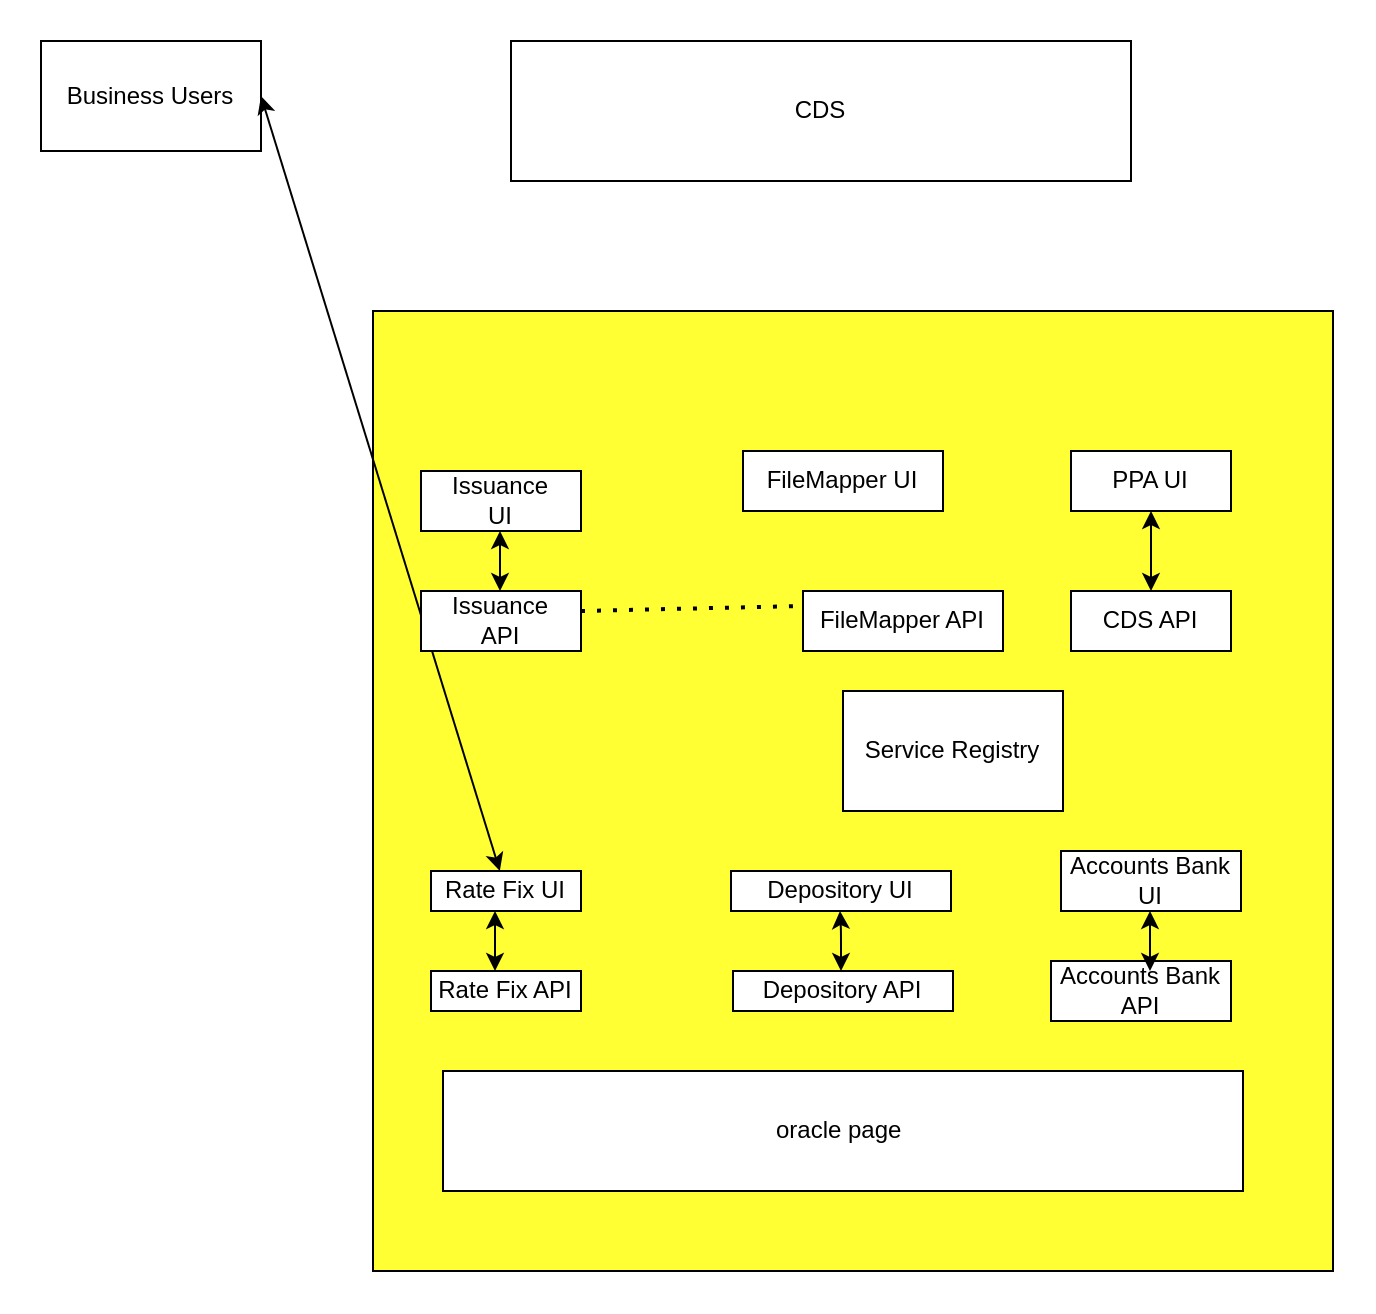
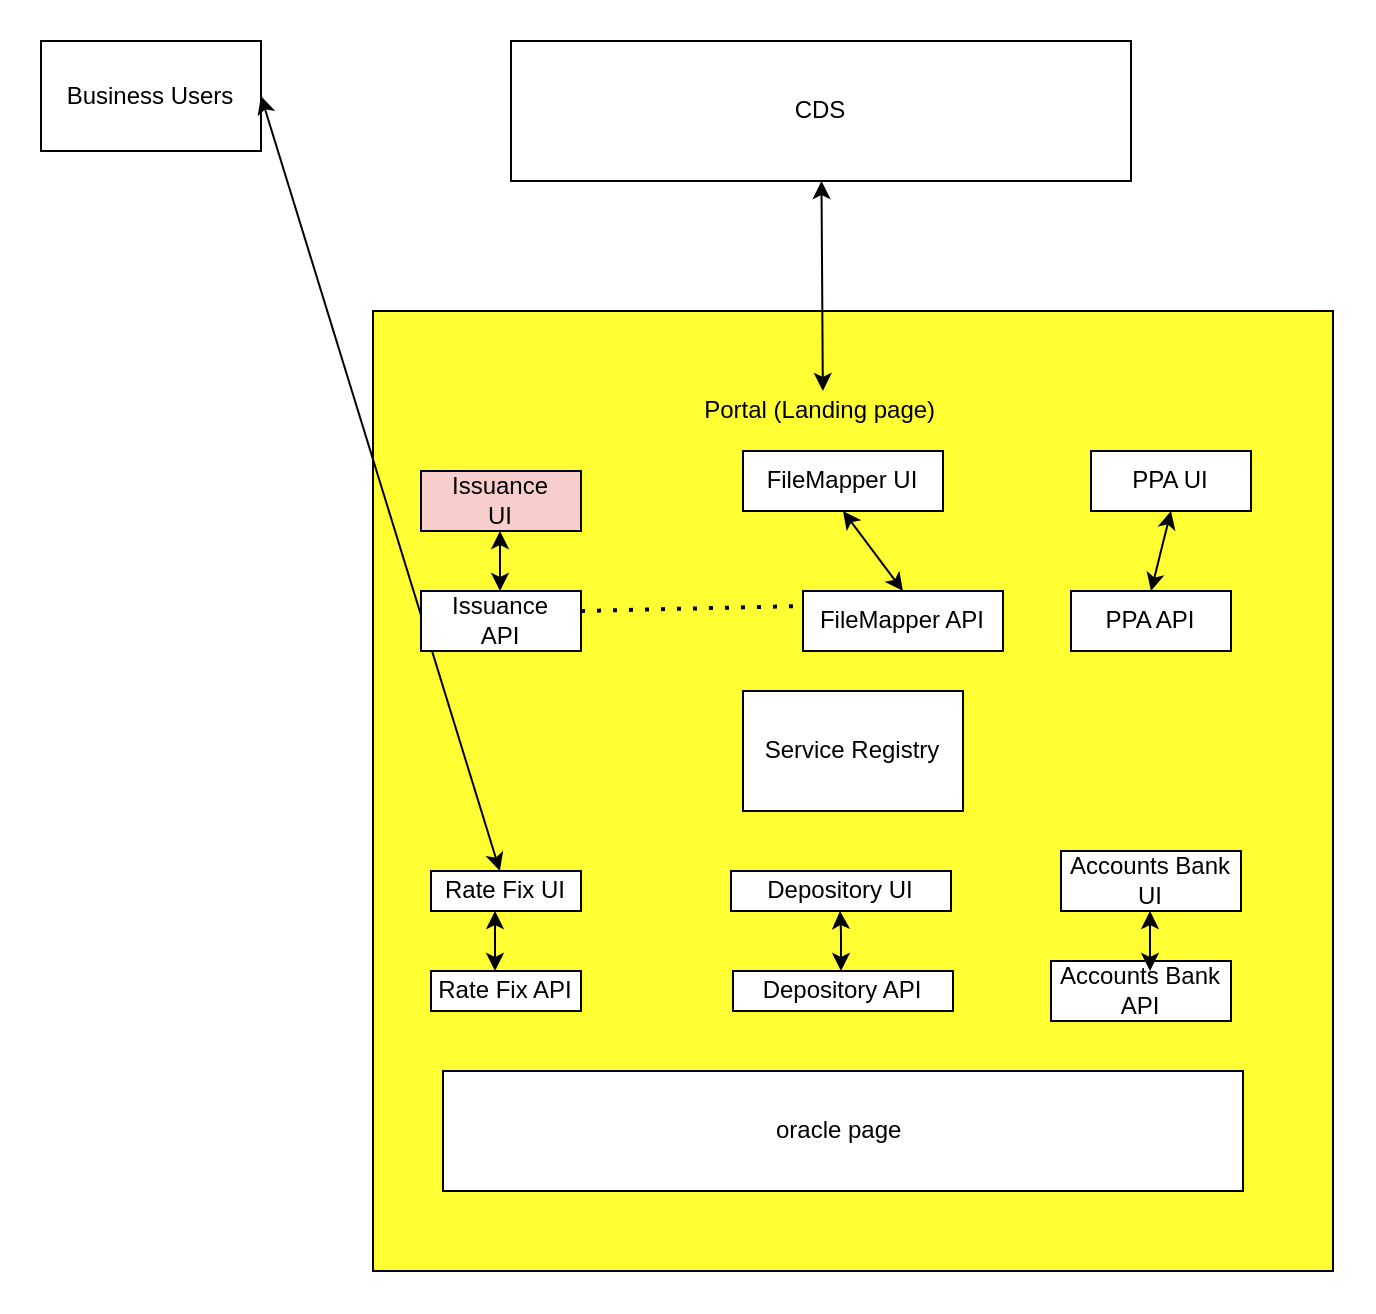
  <mxCell id="0" />
  <mxCell id="1" parent="0" />
  <mxCell id="2" value="CDS" style="rounded=0;whiteSpace=wrap;html=1;" parent="1" vertex="1"><mxGeometry x="255" y="20" width="310" height="70" as="geometry" /></mxCell>
  <mxCell id="3" value="Business Users&lt;br&gt;" style="rounded=0;whiteSpace=wrap;html=1;" parent="1" vertex="1"><mxGeometry x="20" y="20" width="110" height="55" as="geometry" /></mxCell>
  <mxCell id="4" value="" style="whiteSpace=wrap;html=1;aspect=fixed;fillColor=#FFFF33;" parent="1" vertex="1"><mxGeometry x="186" y="155" width="480" height="480" as="geometry" /></mxCell>
- <mxCell id="5" value="Issuance&lt;br&gt;UI&lt;br&gt;" style="rounded=0;whiteSpace=wrap;html=1;" parent="1" vertex="1"><mxGeometry x="210" y="235" width="80" height="30" as="geometry" /></mxCell>
+ <mxCell id="5" value="Issuance&lt;br&gt;UI&lt;br&gt;" style="rounded=0;whiteSpace=wrap;html=1;fillColor=#f8cecc;" parent="1" vertex="1"><mxGeometry x="210" y="235" width="80" height="30" as="geometry" /></mxCell>
  <mxCell id="6" value="FileMapper UI" style="rounded=0;whiteSpace=wrap;html=1;" parent="1" vertex="1"><mxGeometry x="371" y="225" width="100" height="30" as="geometry" /></mxCell>
  <mxCell id="7" value="oracle page&amp;nbsp;" style="rounded=0;whiteSpace=wrap;html=1;" vertex="1" parent="1"><mxGeometry x="221" y="535" width="400" height="60" as="geometry" /></mxCell>
  <mxCell id="8" value="Accounts Bank UI" style="rounded=0;whiteSpace=wrap;html=1;" vertex="1" parent="1"><mxGeometry x="530" y="425" width="90" height="30" as="geometry" /></mxCell>
- <mxCell id="9" value="PPA UI" style="rounded=0;whiteSpace=wrap;html=1;" vertex="1" parent="1"><mxGeometry x="535" y="225" width="80" height="30" as="geometry" /></mxCell>
+ <mxCell id="9" value="PPA UI" style="rounded=0;whiteSpace=wrap;html=1;" vertex="1" parent="1"><mxGeometry x="545" y="225" width="80" height="30" as="geometry" /></mxCell>
  <mxCell id="10" value="Rate Fix UI" style="rounded=0;whiteSpace=wrap;html=1;" vertex="1" parent="1"><mxGeometry x="215" y="435" width="75" height="20" as="geometry" /></mxCell>
  <mxCell id="11" value="Depository UI" style="rounded=0;whiteSpace=wrap;html=1;" vertex="1" parent="1"><mxGeometry x="365" y="435" width="110" height="20" as="geometry" /></mxCell>
+ <mxCell id="12" value="Portal (Landing page)&amp;nbsp;" style="text;html=1;resizable=0;autosize=1;align=center;verticalAlign=middle;points=[];fillColor=none;strokeColor=none;rounded=0;" vertex="1" parent="1"><mxGeometry x="346" y="195" width="130" height="20" as="geometry" /></mxCell>
+ <mxCell id="13" value="" style="endArrow=classic;startArrow=classic;html=1;" edge="1" parent="1" source="12" target="2"><mxGeometry width="50" height="50" relative="1" as="geometry"><mxPoint x="395" y="140" as="sourcePoint" /><mxPoint x="445" y="90" as="targetPoint" /></mxGeometry></mxCell>
  <mxCell id="14" value="" style="endArrow=classic;startArrow=classic;html=1;exitX=1;exitY=0.5;exitDx=0;exitDy=0;" edge="1" parent="1" source="3" target="10"><mxGeometry width="50" height="50" relative="1" as="geometry"><mxPoint x="175" y="80" as="sourcePoint" /><mxPoint x="250" y="75" as="targetPoint" /></mxGeometry></mxCell>
  <mxCell id="15" value="Issuance&lt;br&gt;API" style="rounded=0;whiteSpace=wrap;html=1;" vertex="1" parent="1"><mxGeometry x="210" y="295" width="80" height="30" as="geometry" /></mxCell>
  <mxCell id="16" value="Rate Fix API" style="rounded=0;whiteSpace=wrap;html=1;" vertex="1" parent="1"><mxGeometry x="215" y="485" width="75" height="20" as="geometry" /></mxCell>
  <mxCell id="17" value="Depository API" style="rounded=0;whiteSpace=wrap;html=1;" vertex="1" parent="1"><mxGeometry x="366" y="485" width="110" height="20" as="geometry" /></mxCell>
  <mxCell id="18" value="Accounts Bank API&lt;br&gt;" style="rounded=0;whiteSpace=wrap;html=1;" vertex="1" parent="1"><mxGeometry x="525" y="480" width="90" height="30" as="geometry" /></mxCell>
  <mxCell id="19" value="FileMapper API" style="rounded=0;whiteSpace=wrap;html=1;" vertex="1" parent="1"><mxGeometry x="401" y="295" width="100" height="30" as="geometry" /></mxCell>
- <mxCell id="20" value="CDS API" style="rounded=0;whiteSpace=wrap;html=1;" vertex="1" parent="1"><mxGeometry x="535" y="295" width="80" height="30" as="geometry" /></mxCell>
+ <mxCell id="20" value="PPA API" style="rounded=0;whiteSpace=wrap;html=1;" vertex="1" parent="1"><mxGeometry x="535" y="295" width="80" height="30" as="geometry" /></mxCell>
+ <mxCell id="21" value="" style="endArrow=classic;startArrow=classic;html=1;entryX=0.5;entryY=1;entryDx=0;entryDy=0;exitX=0.5;exitY=0;exitDx=0;exitDy=0;" edge="1" parent="1" source="19" target="6"><mxGeometry width="50" height="50" relative="1" as="geometry"><mxPoint x="410" y="315" as="sourcePoint" /><mxPoint x="420" y="305" as="targetPoint" /></mxGeometry></mxCell>
  <mxCell id="22" value="" style="endArrow=classic;startArrow=classic;html=1;entryX=0.5;entryY=1;entryDx=0;entryDy=0;exitX=0.5;exitY=0;exitDx=0;exitDy=0;" edge="1" parent="1"><mxGeometry width="50" height="50" relative="1" as="geometry"><mxPoint x="249.5" y="295" as="sourcePoint" /><mxPoint x="249.5" y="265" as="targetPoint" /></mxGeometry></mxCell>
  <mxCell id="23" value="" style="endArrow=classic;startArrow=classic;html=1;entryX=0.5;entryY=1;entryDx=0;entryDy=0;" edge="1" parent="1" target="9"><mxGeometry width="50" height="50" relative="1" as="geometry"><mxPoint x="575" y="295" as="sourcePoint" /><mxPoint x="574.5" y="275" as="targetPoint" /></mxGeometry></mxCell>
  <mxCell id="24" value="" style="endArrow=classic;startArrow=classic;html=1;entryX=0.5;entryY=1;entryDx=0;entryDy=0;exitX=0.5;exitY=0;exitDx=0;exitDy=0;" edge="1" parent="1"><mxGeometry width="50" height="50" relative="1" as="geometry"><mxPoint x="247" y="485" as="sourcePoint" /><mxPoint x="247" y="455" as="targetPoint" /></mxGeometry></mxCell>
  <mxCell id="25" value="" style="endArrow=classic;startArrow=classic;html=1;entryX=0.5;entryY=1;entryDx=0;entryDy=0;" edge="1" parent="1"><mxGeometry width="50" height="50" relative="1" as="geometry"><mxPoint x="420" y="485" as="sourcePoint" /><mxPoint x="419.5" y="455" as="targetPoint" /><Array as="points"><mxPoint x="420" y="465" /></Array></mxGeometry></mxCell>
  <mxCell id="26" value="" style="endArrow=classic;startArrow=classic;html=1;entryX=0.5;entryY=1;entryDx=0;entryDy=0;exitX=0.5;exitY=0;exitDx=0;exitDy=0;" edge="1" parent="1"><mxGeometry width="50" height="50" relative="1" as="geometry"><mxPoint x="574.5" y="485" as="sourcePoint" /><mxPoint x="574.5" y="455" as="targetPoint" /></mxGeometry></mxCell>
  <mxCell id="27" value="" style="endArrow=none;dashed=1;html=1;dashPattern=1 3;strokeWidth=2;entryX=0;entryY=0.25;entryDx=0;entryDy=0;" edge="1" parent="1" target="19"><mxGeometry width="50" height="50" relative="1" as="geometry"><mxPoint x="290" y="305" as="sourcePoint" /><mxPoint x="340" y="255" as="targetPoint" /></mxGeometry></mxCell>
- <mxCell id="28" value="Service Registry" style="rounded=0;whiteSpace=wrap;html=1;fillColor=#ffffff;" vertex="1" parent="1"><mxGeometry x="421" y="345" width="110" height="60" as="geometry" /></mxCell>
+ <mxCell id="28" value="Service Registry" style="rounded=0;whiteSpace=wrap;html=1;fillColor=#ffffff;" vertex="1" parent="1"><mxGeometry x="371" y="345" width="110" height="60" as="geometry" /></mxCell>
